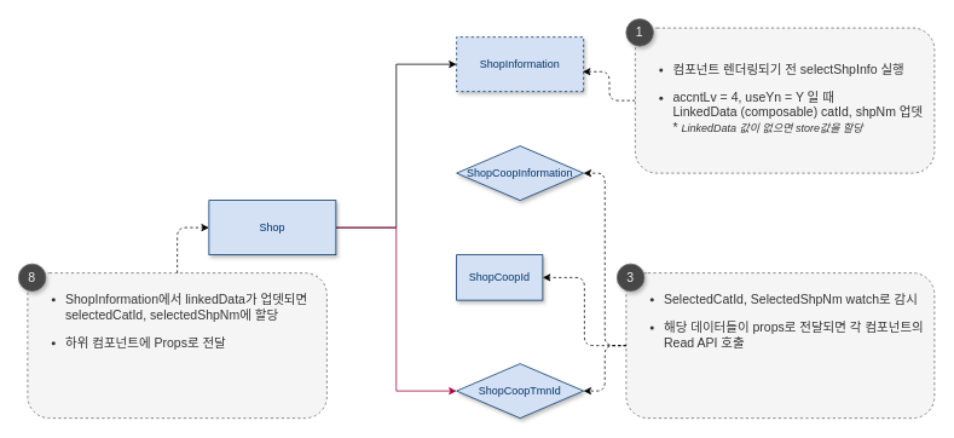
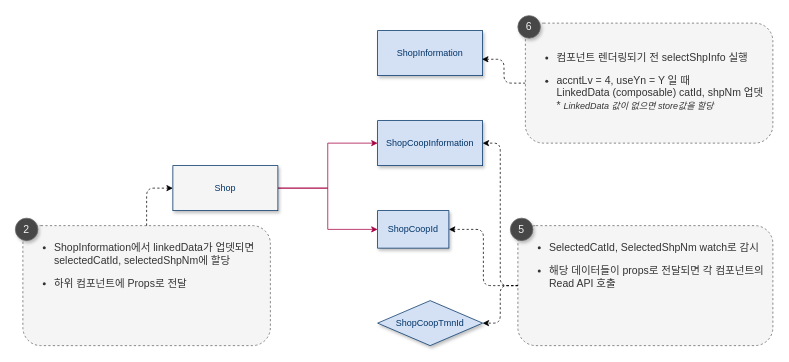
  <mxCell id="0" />
  <mxCell id="1" parent="0" />
  <mxCell id="2" value="" style="group" vertex="1" connectable="0" parent="1"><mxGeometry x="20" y="20" width="1010" height="440" as="geometry" /></mxCell>
- <mxCell id="3" value="ShopInformation" style="rounded=0;whiteSpace=wrap;html=1;fillColor=#D4E1F5;strokeColor=#003366;align=center;verticalAlign=middle;fontColor=#003366;shadow=1;flipH=1;flipV=1;dashed=1;" vertex="1" parent="2"><mxGeometry x="483" y="20" width="140" height="60" as="geometry" /></mxCell>
- <mxCell id="4" value="ShopCoopInformation" style="rhombus;whiteSpace=wrap;html=1;fillColor=#D4E1F5;strokeColor=#003366;fontColor=#003366;shadow=1;flipH=1;flipV=1;" vertex="1" parent="2"><mxGeometry x="483" y="140" width="140" height="60" as="geometry" /></mxCell>
+ <mxCell id="3" value="ShopInformation" style="rounded=0;whiteSpace=wrap;html=1;fillColor=#D4E1F5;strokeColor=#003366;align=center;verticalAlign=middle;fontColor=#003366;shadow=1;flipH=1;flipV=1;" vertex="1" parent="2"><mxGeometry x="483" y="20" width="140" height="60" as="geometry" /></mxCell>
+ <mxCell id="4" value="ShopCoopInformation" style="rounded=0;whiteSpace=wrap;html=1;fillColor=#D4E1F5;strokeColor=#003366;fontColor=#003366;shadow=1;flipH=1;flipV=1;" vertex="1" parent="2"><mxGeometry x="483" y="140" width="140" height="60" as="geometry" /></mxCell>
  <mxCell id="5" value="ShopCoopId" style="rounded=0;whiteSpace=wrap;html=1;fillColor=#D4E1F5;strokeColor=#003366;fontColor=#003366;shadow=1;flipH=1;flipV=1;" vertex="1" parent="2"><mxGeometry x="483" y="260" width="95" height="50" as="geometry" /></mxCell>
  <mxCell id="6" value="ShopCoopTmnId" style="rhombus;whiteSpace=wrap;html=1;fillColor=#D4E1F5;strokeColor=#003366;fontColor=#003366;shadow=1;flipH=1;flipV=1;" vertex="1" parent="2"><mxGeometry x="483" y="380" width="140" height="60" as="geometry" /></mxCell>
- <mxCell id="7" style="edgeStyle=orthogonalEdgeStyle;rounded=0;orthogonalLoop=1;jettySize=auto;html=1;exitX=1;exitY=0.5;exitDx=0;exitDy=0;entryX=0;entryY=0.5;entryDx=0;entryDy=0;fontFamily=Helvetica;fontSize=12;fontColor=#003366;" edge="1" parent="2" source="10" target="3"><mxGeometry relative="1" as="geometry" /></mxCell>
- <mxCell id="9" style="edgeStyle=orthogonalEdgeStyle;rounded=0;orthogonalLoop=1;jettySize=auto;html=1;exitX=1;exitY=0.5;exitDx=0;exitDy=0;entryX=0;entryY=0.5;entryDx=0;entryDy=0;fontFamily=Helvetica;fontSize=12;fontColor=#003366;fillColor=#d80073;strokeColor=#A50040;" edge="1" parent="2" source="10" target="6"><mxGeometry relative="1" as="geometry" /></mxCell>
- <mxCell id="10" value="Shop" style="rounded=0;whiteSpace=wrap;html=1;fillColor=#D4E1F5;strokeColor=#003366;fontColor=#003366;shadow=1;" vertex="1" parent="2"><mxGeometry x="210" y="200" width="140" height="60" as="geometry" /></mxCell>
+ <mxCell id="8" style="edgeStyle=orthogonalEdgeStyle;rounded=0;orthogonalLoop=1;jettySize=auto;html=1;exitX=1;exitY=0.5;exitDx=0;exitDy=0;fontFamily=Helvetica;fontSize=12;fontColor=#003366;fillColor=#d80073;strokeColor=#A50040;" edge="1" parent="2" source="10" target="5"><mxGeometry relative="1" as="geometry" /></mxCell>
+ <mxCell id="9" style="edgeStyle=orthogonalEdgeStyle;rounded=0;orthogonalLoop=1;jettySize=auto;html=1;exitX=1;exitY=0.5;exitDx=0;exitDy=0;fontFamily=Helvetica;fontSize=12;fontColor=#003366;fillColor=#d80073;strokeColor=#A50040;" edge="1" parent="2" source="10" target="4"><mxGeometry relative="1" as="geometry" /></mxCell>
+ <mxCell id="10" value="Shop" style="rounded=0;whiteSpace=wrap;html=1;fillColor=#f5f5f5;strokeColor=#003366;fontColor=#003366;shadow=1;" vertex="1" parent="2"><mxGeometry x="210" y="200" width="140" height="60" as="geometry" /></mxCell>
  <mxCell id="11" style="edgeStyle=orthogonalEdgeStyle;rounded=1;orthogonalLoop=1;jettySize=auto;html=1;exitX=0;exitY=0.5;exitDx=0;exitDy=0;entryX=0.006;entryY=0.364;entryDx=0;entryDy=0;entryPerimeter=0;fontFamily=Helvetica;fontSize=14;fontColor=#003366;dashed=1;" edge="1" parent="2" source="13" target="3"><mxGeometry relative="1" as="geometry" /></mxCell>
  <mxCell id="12" value="" style="group" vertex="1" connectable="0" parent="2"><mxGeometry x="670" width="340" height="170" as="geometry" /></mxCell>
  <mxCell id="13" value="&lt;font style=&quot;font-size: 14px;&quot;&gt;&lt;br&gt;&lt;ul&gt;&lt;li&gt;&lt;font style=&quot;font-size: 14px;&quot;&gt;컴포넌트 렌더링되기 전 selectShpInfo 실행&lt;/font&gt;&lt;/li&gt;&lt;/ul&gt;&lt;ul&gt;&lt;li&gt;&lt;font style=&quot;font-size: 14px;&quot;&gt;accntLv = 4, useYn = Y 일 때&amp;nbsp; &amp;nbsp; &amp;nbsp; &amp;nbsp; &amp;nbsp; &amp;nbsp; &lt;/font&gt;LinkedData (composable) catId, shpNm 업뎃*&amp;nbsp;&lt;i style=&quot;background-color: initial; border-color: var(--border-color); font-size: 12px;&quot;&gt;LinkedData&amp;nbsp;값이 없으면 store값을 할당&lt;/i&gt;&lt;/li&gt;&lt;/ul&gt;&lt;/font&gt;" style="text;html=1;align=left;verticalAlign=top;whiteSpace=wrap;rounded=1;fontSize=12;fontFamily=Helvetica;fillColor=#f5f5f5;fontColor=#333333;strokeColor=#666666;dashed=1;" vertex="1" parent="12"><mxGeometry x="10" y="10" width="330" height="160" as="geometry" /></mxCell>
- <mxCell id="14" value="1" style="ellipse;whiteSpace=wrap;html=1;shadow=1;strokeColor=#666666;fontFamily=Helvetica;fontSize=14;fontColor=#F2F2F2;fillColor=#474747;" vertex="1" parent="12"><mxGeometry width="30" height="30" as="geometry" /></mxCell>
+ <mxCell id="14" value="6" style="ellipse;whiteSpace=wrap;html=1;shadow=1;strokeColor=#666666;fontFamily=Helvetica;fontSize=14;fontColor=#F2F2F2;fillColor=#474747;" vertex="1" parent="12"><mxGeometry width="30" height="30" as="geometry" /></mxCell>
  <mxCell id="15" value="" style="group" vertex="1" connectable="0" parent="2"><mxGeometry y="270" width="340" height="170" as="geometry" /></mxCell>
  <mxCell id="16" value="&lt;font style=&quot;font-size: 14px;&quot;&gt;&lt;ul&gt;&lt;li&gt;ShopInformation에서 linkedData가 업뎃되면 selectedCatId, selectedShpNm에 할당&lt;/li&gt;&lt;/ul&gt;&lt;ul&gt;&lt;li&gt;하위 컴포넌트에 Props로 전달&lt;/li&gt;&lt;/ul&gt;&lt;/font&gt;" style="text;html=1;align=left;verticalAlign=top;whiteSpace=wrap;rounded=1;fontSize=12;fontFamily=Helvetica;fillColor=#f5f5f5;fontColor=#333333;strokeColor=#666666;dashed=1;" vertex="1" parent="15"><mxGeometry x="10" y="10" width="330" height="160" as="geometry" /></mxCell>
- <mxCell id="17" value="8" style="ellipse;whiteSpace=wrap;html=1;shadow=1;strokeColor=#666666;fontFamily=Helvetica;fontSize=14;fontColor=#F2F2F2;fillColor=#474747;" vertex="1" parent="15"><mxGeometry width="30" height="30" as="geometry" /></mxCell>
+ <mxCell id="17" value="2" style="ellipse;whiteSpace=wrap;html=1;shadow=1;strokeColor=#666666;fontFamily=Helvetica;fontSize=14;fontColor=#F2F2F2;fillColor=#474747;" vertex="1" parent="15"><mxGeometry width="30" height="30" as="geometry" /></mxCell>
  <mxCell id="18" style="edgeStyle=orthogonalEdgeStyle;rounded=1;orthogonalLoop=1;jettySize=auto;html=1;exitX=0.5;exitY=0;exitDx=0;exitDy=0;entryX=0;entryY=0.5;entryDx=0;entryDy=0;dashed=1;fontFamily=Helvetica;fontSize=14;fontColor=#F2F2F2;" edge="1" parent="2" source="16" target="10"><mxGeometry relative="1" as="geometry" /></mxCell>
  <mxCell id="19" value="" style="group" vertex="1" connectable="0" parent="2"><mxGeometry x="660" y="270" width="350" height="170" as="geometry" /></mxCell>
  <mxCell id="20" value="&lt;font style=&quot;font-size: 14px;&quot;&gt;&lt;ul&gt;&lt;li&gt;SelectedCatId, SelectedShpNm watch로 감시&lt;/li&gt;&lt;/ul&gt;&lt;ul&gt;&lt;li&gt;해당 데이터들이 props로 전달되면 각 컴포넌트의 Read API 호출&lt;/li&gt;&lt;/ul&gt;&lt;/font&gt;" style="text;html=1;align=left;verticalAlign=top;whiteSpace=wrap;rounded=1;fontSize=12;fontFamily=Helvetica;fillColor=#f5f5f5;fontColor=#333333;strokeColor=#666666;dashed=1;" vertex="1" parent="19"><mxGeometry x="10" y="10" width="340" height="160" as="geometry" /></mxCell>
- <mxCell id="21" value="3" style="ellipse;whiteSpace=wrap;html=1;shadow=1;strokeColor=#666666;fontFamily=Helvetica;fontSize=14;fontColor=#F2F2F2;fillColor=#474747;" vertex="1" parent="19"><mxGeometry width="30" height="30" as="geometry" /></mxCell>
+ <mxCell id="21" value="5" style="ellipse;whiteSpace=wrap;html=1;shadow=1;strokeColor=#666666;fontFamily=Helvetica;fontSize=14;fontColor=#F2F2F2;fillColor=#474747;" vertex="1" parent="19"><mxGeometry width="30" height="30" as="geometry" /></mxCell>
  <mxCell id="22" style="edgeStyle=orthogonalEdgeStyle;rounded=1;orthogonalLoop=1;jettySize=auto;html=1;entryX=1;entryY=0.5;entryDx=0;entryDy=0;dashed=1;fontFamily=Helvetica;fontSize=14;fontColor=#171819;" edge="1" parent="2" source="20" target="4"><mxGeometry relative="1" as="geometry" /></mxCell>
  <mxCell id="23" style="edgeStyle=orthogonalEdgeStyle;rounded=1;orthogonalLoop=1;jettySize=auto;html=1;entryX=1;entryY=0.5;entryDx=0;entryDy=0;dashed=1;fontFamily=Helvetica;fontSize=14;fontColor=#171819;" edge="1" parent="2" source="20" target="5"><mxGeometry relative="1" as="geometry" /></mxCell>
  <mxCell id="24" style="edgeStyle=orthogonalEdgeStyle;rounded=1;orthogonalLoop=1;jettySize=auto;html=1;dashed=1;fontFamily=Helvetica;fontSize=14;fontColor=#171819;" edge="1" parent="2" source="20" target="6"><mxGeometry relative="1" as="geometry" /></mxCell>
